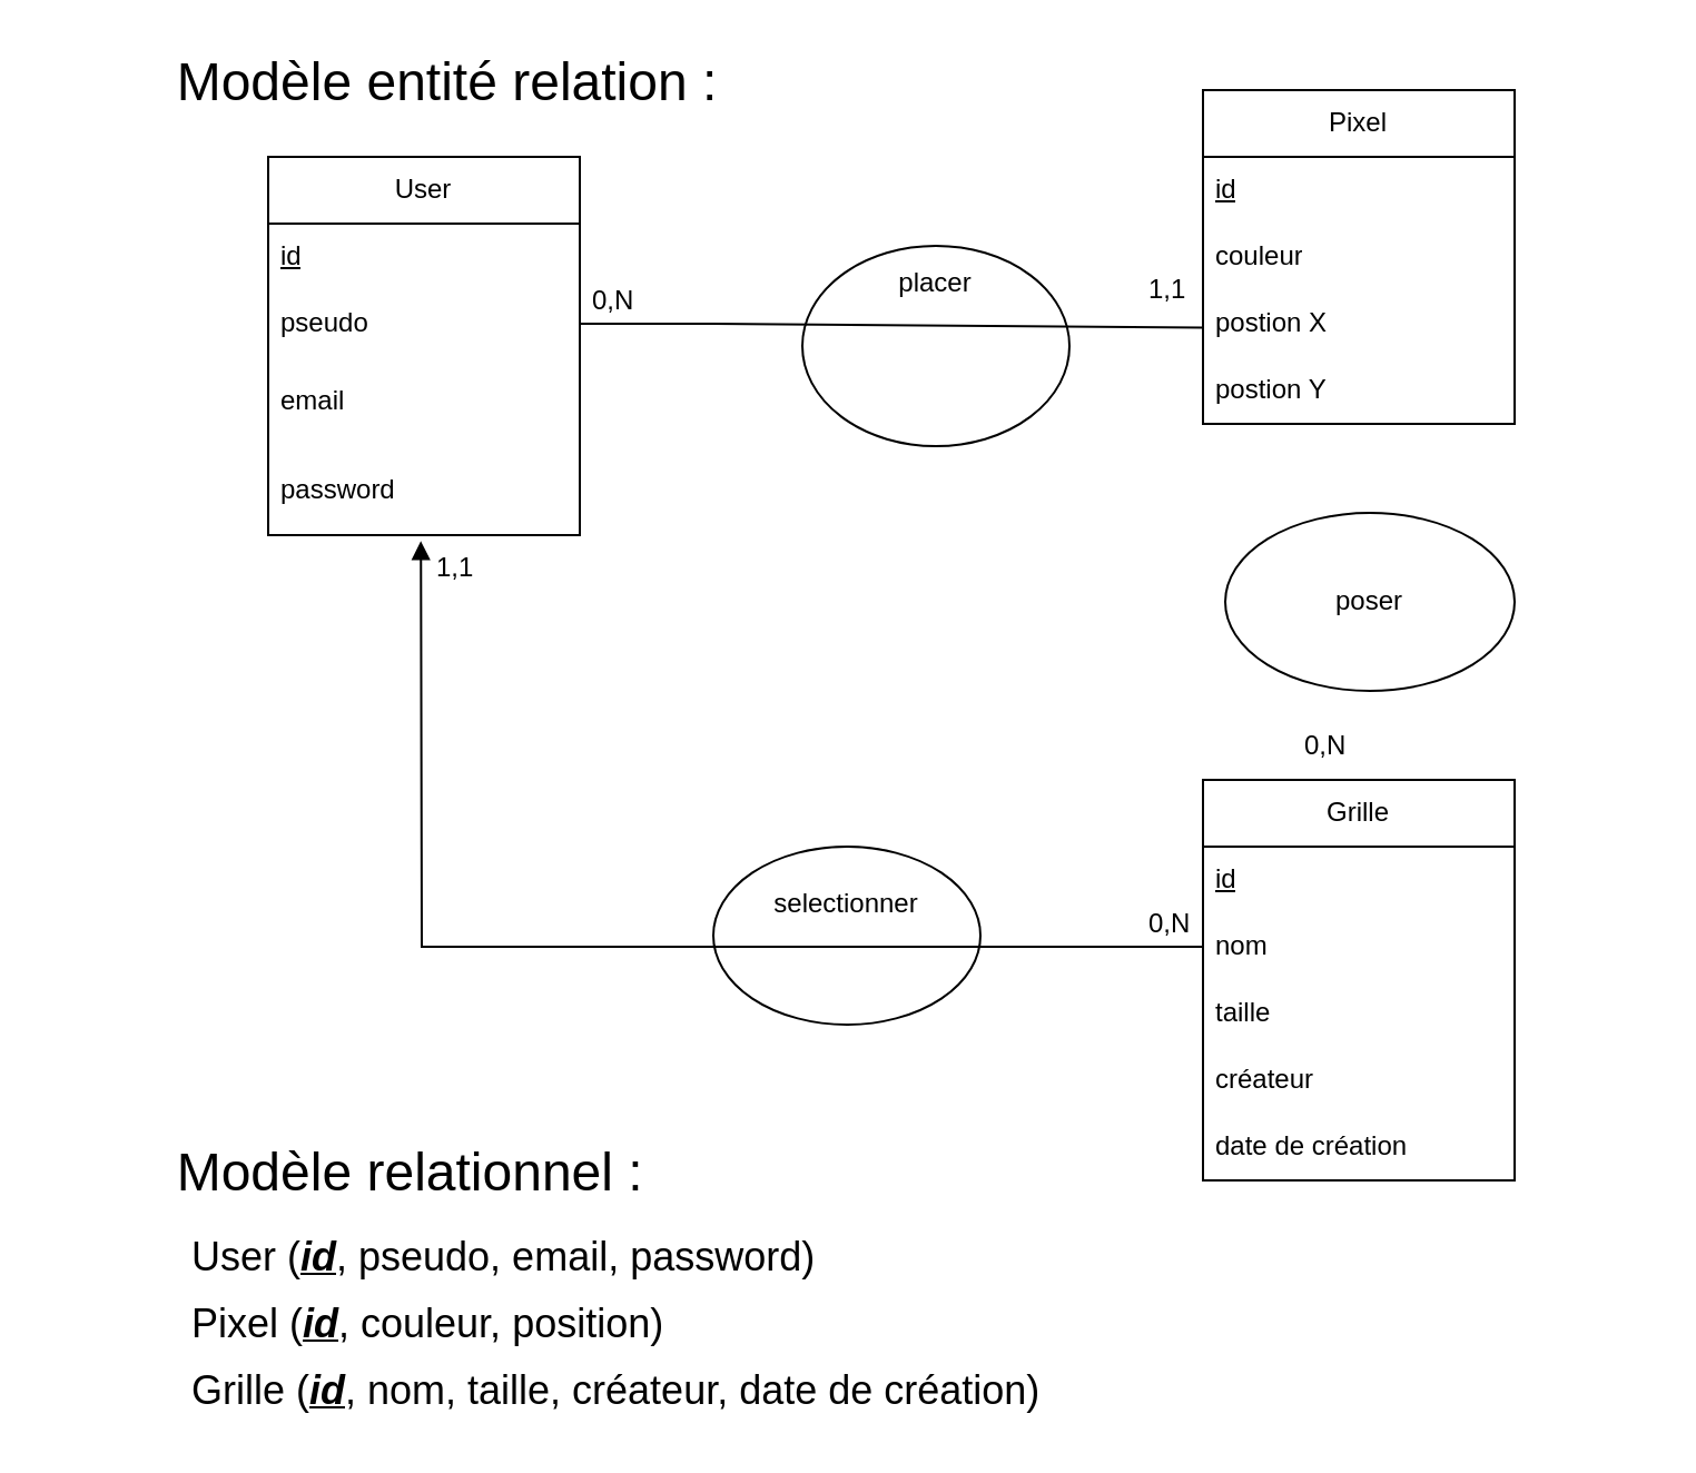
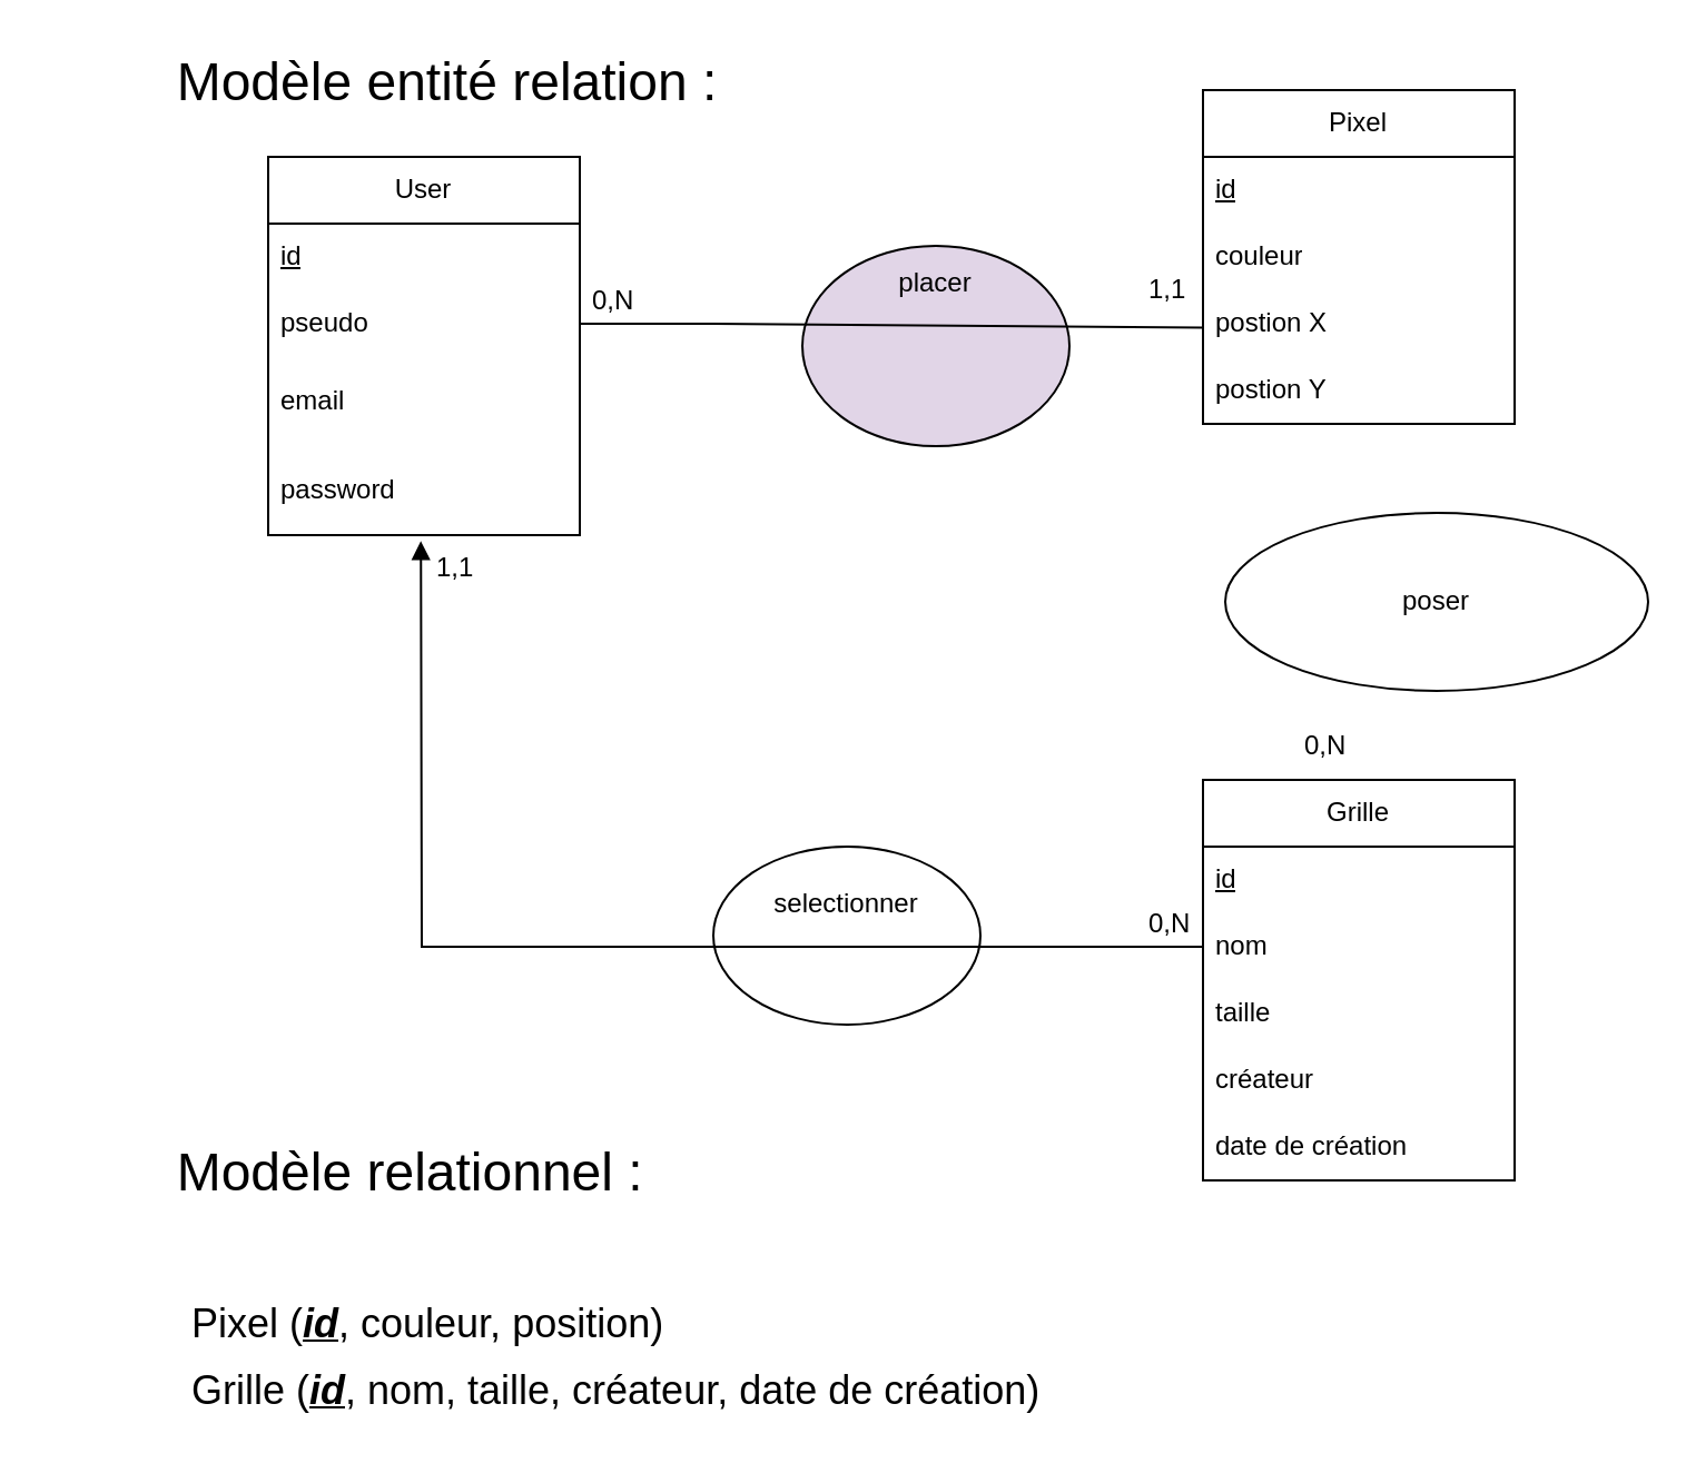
  <mxCell id="0" />
  <mxCell id="1" parent="0" />
- <mxCell id="2" value="poser" style="ellipse;whiteSpace=wrap;html=1;" vertex="1" parent="1"><mxGeometry x="550" y="230" width="130" height="80" as="geometry" /></mxCell>
- <mxCell id="3" value="placer&lt;div&gt;&lt;br&gt;&lt;/div&gt;&lt;div&gt;&lt;br&gt;&lt;/div&gt;&lt;div&gt;&lt;br&gt;&lt;/div&gt;&lt;div&gt;&lt;br&gt;&lt;/div&gt;" style="ellipse;whiteSpace=wrap;html=1;" vertex="1" parent="1"><mxGeometry x="360" y="110" width="120" height="90" as="geometry" /></mxCell>
+ <mxCell id="2" value="poser" style="ellipse;whiteSpace=wrap;html=1;" vertex="1" parent="1"><mxGeometry x="550" y="230" width="190" height="80" as="geometry" /></mxCell>
+ <mxCell id="3" value="placer&lt;div&gt;&lt;br&gt;&lt;/div&gt;&lt;div&gt;&lt;br&gt;&lt;/div&gt;&lt;div&gt;&lt;br&gt;&lt;/div&gt;&lt;div&gt;&lt;br&gt;&lt;/div&gt;" style="ellipse;whiteSpace=wrap;html=1;fillColor=#e1d5e7;" vertex="1" parent="1"><mxGeometry x="360" y="110" width="120" height="90" as="geometry" /></mxCell>
  <mxCell id="4" value="User" style="swimlane;fontStyle=0;childLayout=stackLayout;horizontal=1;startSize=30;horizontalStack=0;resizeParent=1;resizeParentMax=0;resizeLast=0;collapsible=1;marginBottom=0;whiteSpace=wrap;html=1;" vertex="1" parent="1"><mxGeometry x="120" y="70" width="140" height="170" as="geometry" /></mxCell>
  <mxCell id="5" value="&lt;u&gt;id&lt;/u&gt;" style="text;strokeColor=none;fillColor=none;align=left;verticalAlign=middle;spacingLeft=4;spacingRight=4;overflow=hidden;points=[[0,0.5],[1,0.5]];portConstraint=eastwest;rotatable=0;whiteSpace=wrap;html=1;" vertex="1" parent="4"><mxGeometry y="30" width="140" height="30" as="geometry" /></mxCell>
  <mxCell id="6" value="pseudo" style="text;strokeColor=none;fillColor=none;align=left;verticalAlign=middle;spacingLeft=4;spacingRight=4;overflow=hidden;points=[[0,0.5],[1,0.5]];portConstraint=eastwest;rotatable=0;whiteSpace=wrap;html=1;" vertex="1" parent="4"><mxGeometry y="60" width="140" height="30" as="geometry" /></mxCell>
  <mxCell id="7" value="email" style="text;strokeColor=none;fillColor=none;align=left;verticalAlign=middle;spacingLeft=4;spacingRight=4;overflow=hidden;points=[[0,0.5],[1,0.5]];portConstraint=eastwest;rotatable=0;whiteSpace=wrap;html=1;" vertex="1" parent="4"><mxGeometry y="90" width="140" height="40" as="geometry" /></mxCell>
  <mxCell id="8" value="password" style="text;strokeColor=none;fillColor=none;align=left;verticalAlign=middle;spacingLeft=4;spacingRight=4;overflow=hidden;points=[[0,0.5],[1,0.5]];portConstraint=eastwest;rotatable=0;whiteSpace=wrap;html=1;" vertex="1" parent="4"><mxGeometry y="130" width="140" height="40" as="geometry" /></mxCell>
  <mxCell id="9" value="Grille" style="swimlane;fontStyle=0;childLayout=stackLayout;horizontal=1;startSize=30;horizontalStack=0;resizeParent=1;resizeParentMax=0;resizeLast=0;collapsible=1;marginBottom=0;whiteSpace=wrap;html=1;" vertex="1" parent="1"><mxGeometry x="540" y="350" width="140" height="180" as="geometry" /></mxCell>
  <mxCell id="10" value="&lt;u&gt;id&lt;/u&gt;" style="text;strokeColor=none;fillColor=none;align=left;verticalAlign=middle;spacingLeft=4;spacingRight=4;overflow=hidden;points=[[0,0.5],[1,0.5]];portConstraint=eastwest;rotatable=0;whiteSpace=wrap;html=1;" vertex="1" parent="9"><mxGeometry y="30" width="140" height="30" as="geometry" /></mxCell>
  <mxCell id="11" value="nom" style="text;strokeColor=none;fillColor=none;align=left;verticalAlign=middle;spacingLeft=4;spacingRight=4;overflow=hidden;points=[[0,0.5],[1,0.5]];portConstraint=eastwest;rotatable=0;whiteSpace=wrap;html=1;" vertex="1" parent="9"><mxGeometry y="60" width="140" height="30" as="geometry" /></mxCell>
  <mxCell id="12" value="taille" style="text;strokeColor=none;fillColor=none;align=left;verticalAlign=middle;spacingLeft=4;spacingRight=4;overflow=hidden;points=[[0,0.5],[1,0.5]];portConstraint=eastwest;rotatable=0;whiteSpace=wrap;html=1;" vertex="1" parent="9"><mxGeometry y="90" width="140" height="30" as="geometry" /></mxCell>
  <mxCell id="13" value="créateur" style="text;strokeColor=none;fillColor=none;align=left;verticalAlign=middle;spacingLeft=4;spacingRight=4;overflow=hidden;points=[[0,0.5],[1,0.5]];portConstraint=eastwest;rotatable=0;whiteSpace=wrap;html=1;" vertex="1" parent="9"><mxGeometry y="120" width="140" height="30" as="geometry" /></mxCell>
  <mxCell id="14" value="date de création" style="text;strokeColor=none;fillColor=none;align=left;verticalAlign=middle;spacingLeft=4;spacingRight=4;overflow=hidden;points=[[0,0.5],[1,0.5]];portConstraint=eastwest;rotatable=0;whiteSpace=wrap;html=1;" vertex="1" parent="9"><mxGeometry y="150" width="140" height="30" as="geometry" /></mxCell>
  <mxCell id="15" value="Pixel" style="swimlane;fontStyle=0;childLayout=stackLayout;horizontal=1;startSize=30;horizontalStack=0;resizeParent=1;resizeParentMax=0;resizeLast=0;collapsible=1;marginBottom=0;whiteSpace=wrap;html=1;" vertex="1" parent="1"><mxGeometry x="540" y="40" width="140" height="150" as="geometry" /></mxCell>
  <mxCell id="16" value="&lt;u&gt;id&lt;/u&gt;" style="text;strokeColor=none;fillColor=none;align=left;verticalAlign=middle;spacingLeft=4;spacingRight=4;overflow=hidden;points=[[0,0.5],[1,0.5]];portConstraint=eastwest;rotatable=0;whiteSpace=wrap;html=1;" vertex="1" parent="15"><mxGeometry y="30" width="140" height="30" as="geometry" /></mxCell>
  <mxCell id="17" value="couleur" style="text;strokeColor=none;fillColor=none;align=left;verticalAlign=middle;spacingLeft=4;spacingRight=4;overflow=hidden;points=[[0,0.5],[1,0.5]];portConstraint=eastwest;rotatable=0;whiteSpace=wrap;html=1;" vertex="1" parent="15"><mxGeometry y="60" width="140" height="30" as="geometry" /></mxCell>
  <mxCell id="18" value="postion X" style="text;strokeColor=none;fillColor=none;align=left;verticalAlign=middle;spacingLeft=4;spacingRight=4;overflow=hidden;points=[[0,0.5],[1,0.5]];portConstraint=eastwest;rotatable=0;whiteSpace=wrap;html=1;" vertex="1" parent="15"><mxGeometry y="90" width="140" height="30" as="geometry" /></mxCell>
  <mxCell id="19" value="postion Y" style="text;strokeColor=none;fillColor=none;align=left;verticalAlign=middle;spacingLeft=4;spacingRight=4;overflow=hidden;points=[[0,0.5],[1,0.5]];portConstraint=eastwest;rotatable=0;whiteSpace=wrap;html=1;" vertex="1" parent="15"><mxGeometry y="120" width="140" height="30" as="geometry" /></mxCell>
  <mxCell id="20" value="" style="endArrow=none;html=1;rounded=0;exitX=1;exitY=0.5;exitDx=0;exitDy=0;entryX=1.009;entryY=1.059;entryDx=0;entryDy=0;shadow=0;entryPerimeter=0;" edge="1" parent="1" source="6" target="22"><mxGeometry width="50" height="50" relative="1" as="geometry"><mxPoint x="440" y="360" as="sourcePoint" /><mxPoint x="440" y="180" as="targetPoint" /><Array as="points"><mxPoint x="320" y="145" /></Array></mxGeometry></mxCell>
  <mxCell id="21" value="0,N" style="text;strokeColor=none;fillColor=none;align=left;verticalAlign=middle;spacingLeft=4;spacingRight=4;overflow=hidden;points=[[0,0.5],[1,0.5]];portConstraint=eastwest;rotatable=0;whiteSpace=wrap;html=1;" vertex="1" parent="1"><mxGeometry x="260" y="120" width="30" height="30" as="geometry" /></mxCell>
  <mxCell id="22" value="1,1" style="text;strokeColor=none;fillColor=none;align=left;verticalAlign=middle;spacingLeft=4;spacingRight=4;overflow=hidden;points=[[0,0.5],[1,0.5]];portConstraint=eastwest;rotatable=0;whiteSpace=wrap;html=1;" vertex="1" parent="1"><mxGeometry x="510" y="115" width="30" height="30" as="geometry" /></mxCell>
  <mxCell id="23" value="0,N" style="text;strokeColor=none;fillColor=none;align=left;verticalAlign=middle;spacingLeft=4;spacingRight=4;overflow=hidden;points=[[0,0.5],[1,0.5]];portConstraint=eastwest;rotatable=0;whiteSpace=wrap;html=1;" vertex="1" parent="1"><mxGeometry x="580" y="320" width="30" height="30" as="geometry" /></mxCell>
  <mxCell id="24" value="selectionner&lt;div&gt;&lt;br&gt;&lt;/div&gt;&lt;div&gt;&lt;br&gt;&lt;/div&gt;" style="ellipse;whiteSpace=wrap;html=1;" vertex="1" parent="1"><mxGeometry x="320" y="380" width="120" height="80" as="geometry" /></mxCell>
  <mxCell id="25" value="" style="endArrow=block;html=1;rounded=0;entryX=0.49;entryY=1.067;entryDx=0;entryDy=0;entryPerimeter=0;exitX=0;exitY=0.5;exitDx=0;exitDy=0;" edge="1" parent="1" source="11" target="8"><mxGeometry width="50" height="50" relative="1" as="geometry"><mxPoint x="180" y="420" as="sourcePoint" /><mxPoint x="230" y="370" as="targetPoint" /><Array as="points"><mxPoint x="189" y="425" /></Array></mxGeometry></mxCell>
  <mxCell id="26" value="1,1" style="text;strokeColor=none;fillColor=none;align=left;verticalAlign=middle;spacingLeft=4;spacingRight=4;overflow=hidden;points=[[0,0.5],[1,0.5]];portConstraint=eastwest;rotatable=0;whiteSpace=wrap;html=1;" vertex="1" parent="1"><mxGeometry x="190" y="240" width="30" height="30" as="geometry" /></mxCell>
  <mxCell id="27" value="0,N" style="text;strokeColor=none;fillColor=none;align=left;verticalAlign=middle;spacingLeft=4;spacingRight=4;overflow=hidden;points=[[0,0.5],[1,0.5]];portConstraint=eastwest;rotatable=0;whiteSpace=wrap;html=1;" vertex="1" parent="1"><mxGeometry x="510" y="400" width="30" height="30" as="geometry" /></mxCell>
  <mxCell id="28" value="&lt;font style=&quot;font-size: 24px;&quot;&gt;&lt;span style=&quot;white-space: pre;&quot;&gt;&#09;&lt;/span&gt;Modèle entité relation :&lt;/font&gt;" style="text;strokeColor=none;fillColor=none;align=left;verticalAlign=middle;spacingLeft=4;spacingRight=4;overflow=hidden;points=[[0,0.5],[1,0.5]];portConstraint=eastwest;rotatable=0;whiteSpace=wrap;html=1;" vertex="1" parent="1"><mxGeometry x="20" y="20" width="320" height="30" as="geometry" /></mxCell>
  <mxCell id="29" value="&lt;font style=&quot;font-size: 24px;&quot;&gt;&lt;span style=&quot;white-space: pre;&quot;&gt;&#09;&lt;/span&gt;Modèle relationnel :&lt;/font&gt;" style="text;strokeColor=none;fillColor=none;align=left;verticalAlign=middle;spacingLeft=4;spacingRight=4;overflow=hidden;points=[[0,0.5],[1,0.5]];portConstraint=eastwest;rotatable=0;whiteSpace=wrap;html=1;" vertex="1" parent="1"><mxGeometry x="20" y="510" width="320" height="30" as="geometry" /></mxCell>
- <mxCell id="30" value="&lt;font style=&quot;font-size: 18px;&quot;&gt;User (&lt;i&gt;&lt;b&gt;&lt;u&gt;id&lt;/u&gt;&lt;/b&gt;&lt;/i&gt;, pseudo, email, password)&lt;/font&gt;" style="text;strokeColor=none;fillColor=none;align=left;verticalAlign=middle;spacingLeft=4;spacingRight=4;overflow=hidden;points=[[0,0.5],[1,0.5]];portConstraint=eastwest;rotatable=0;whiteSpace=wrap;html=1;" vertex="1" parent="1"><mxGeometry x="80" y="550" width="320" height="30" as="geometry" /></mxCell>
  <mxCell id="31" value="&lt;font style=&quot;font-size: 18px;&quot;&gt;Pixel (&lt;i&gt;&lt;b&gt;&lt;u&gt;id&lt;/u&gt;&lt;/b&gt;&lt;/i&gt;, couleur, position)&lt;/font&gt;" style="text;strokeColor=none;fillColor=none;align=left;verticalAlign=middle;spacingLeft=4;spacingRight=4;overflow=hidden;points=[[0,0.5],[1,0.5]];portConstraint=eastwest;rotatable=0;whiteSpace=wrap;html=1;" vertex="1" parent="1"><mxGeometry x="80" y="580" width="320" height="30" as="geometry" /></mxCell>
  <mxCell id="32" value="&lt;font style=&quot;font-size: 18px;&quot;&gt;Grille (&lt;i&gt;&lt;b&gt;&lt;u&gt;id&lt;/u&gt;&lt;/b&gt;&lt;/i&gt;, nom, taille, créateur, date de création)&lt;/font&gt;" style="text;strokeColor=none;fillColor=none;align=left;verticalAlign=middle;spacingLeft=4;spacingRight=4;overflow=hidden;points=[[0,0.5],[1,0.5]];portConstraint=eastwest;rotatable=0;whiteSpace=wrap;html=1;" vertex="1" parent="1"><mxGeometry x="80" y="610" width="420" height="30" as="geometry" /></mxCell>
